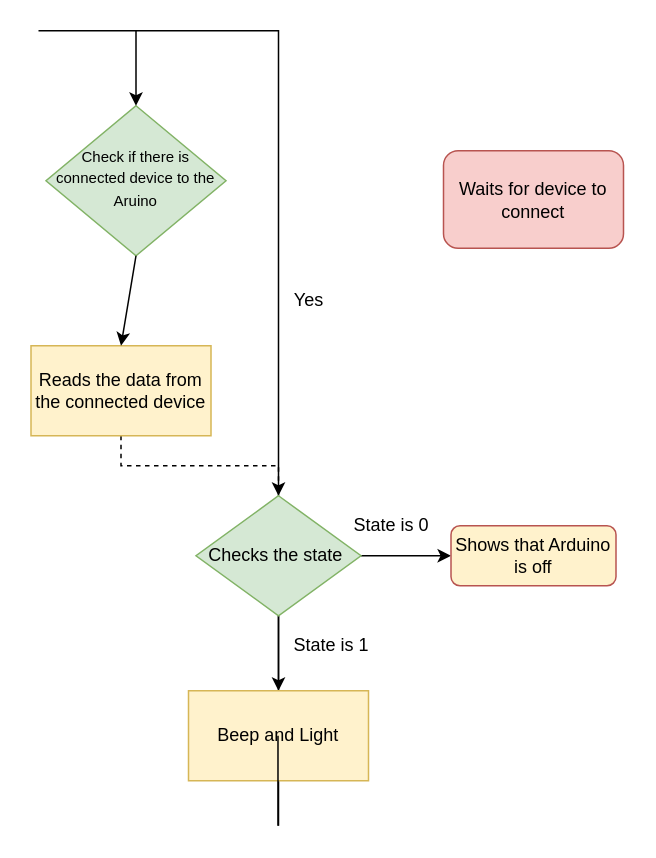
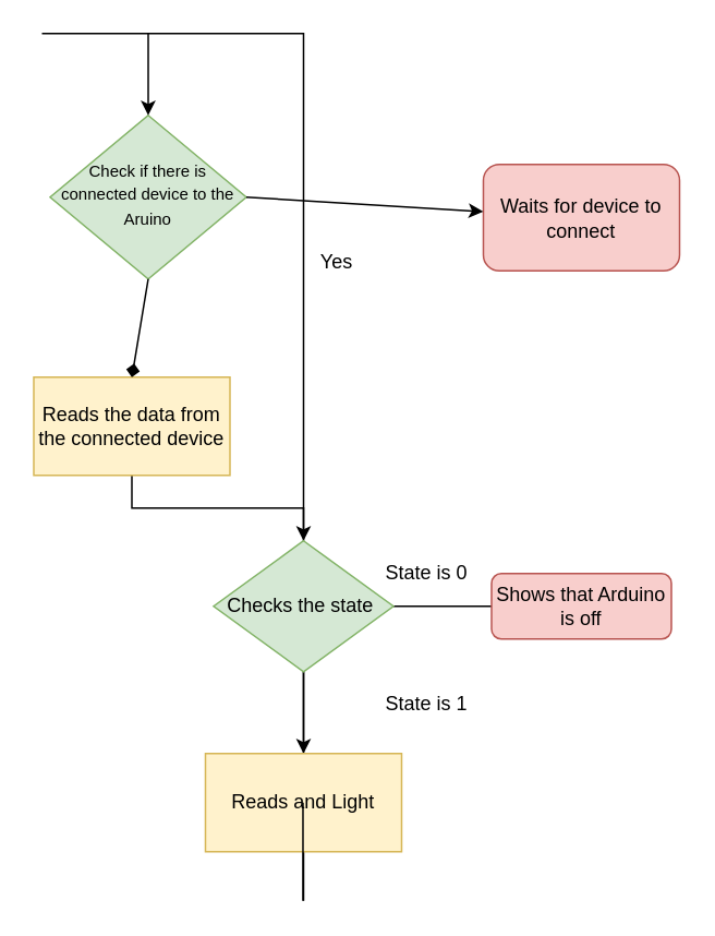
  <mxCell id="0" />
  <mxCell id="1" parent="0" />
  <mxCell id="2" value="&lt;font style=&quot;font-size: 10px&quot;&gt;Check if there is connected device to the Aruino&lt;/font&gt;" style="rhombus;whiteSpace=wrap;html=1;shadow=0;fontFamily=Helvetica;fontSize=12;align=center;strokeWidth=1;spacing=6;spacingTop=-4;fillColor=#d5e8d4;strokeColor=#82b366;" parent="1" vertex="1"><mxGeometry x="30" y="70" width="120" height="100" as="geometry" /></mxCell>
  <mxCell id="3" value="Waits for device to connect" style="rounded=1;whiteSpace=wrap;html=1;fontSize=12;glass=0;strokeWidth=1;shadow=0;fillColor=#f8cecc;strokeColor=#b85450;" parent="1" vertex="1"><mxGeometry x="295" y="100" width="120" height="65" as="geometry" /></mxCell>
  <mxCell id="4" style="edgeStyle=orthogonalEdgeStyle;rounded=0;orthogonalLoop=1;jettySize=auto;html=1;entryX=0.5;entryY=0;entryDx=0;entryDy=0;" edge="1" parent="1" target="2"><mxGeometry relative="1" as="geometry"><mxPoint x="145" y="70" as="targetPoint" /><mxPoint x="185" y="550" as="sourcePoint" /><Array as="points"><mxPoint x="25" y="20" /><mxPoint x="185" y="20" /></Array></mxGeometry></mxCell>
- <mxCell id="5" value="" style="edgeStyle=orthogonalEdgeStyle;rounded=0;orthogonalLoop=1;jettySize=auto;html=1;dashed=1;" edge="1" parent="1" source="6" target="9"><mxGeometry relative="1" as="geometry" /></mxCell>
+ <mxCell id="5" value="" style="edgeStyle=orthogonalEdgeStyle;rounded=0;orthogonalLoop=1;jettySize=auto;html=1;" edge="1" parent="1" source="6" target="9"><mxGeometry relative="1" as="geometry" /></mxCell>
  <mxCell id="6" value="Reads the data from the connected device" style="rounded=0;whiteSpace=wrap;html=1;fillColor=#fff2cc;strokeColor=#d6b656;" vertex="1" parent="1"><mxGeometry x="20" y="230" width="120" height="60" as="geometry" /></mxCell>
- <mxCell id="7" value="" style="edgeStyle=orthogonalEdgeStyle;rounded=0;orthogonalLoop=1;jettySize=auto;html=1;" edge="1" parent="1" source="9" target="10"><mxGeometry relative="1" as="geometry" /></mxCell>
+ <mxCell id="7" value="" style="edgeStyle=orthogonalEdgeStyle;rounded=0;orthogonalLoop=1;jettySize=auto;html=1;endArrow=none;" edge="1" parent="1" source="9" target="10"><mxGeometry relative="1" as="geometry" /></mxCell>
  <mxCell id="8" value="" style="edgeStyle=orthogonalEdgeStyle;rounded=0;orthogonalLoop=1;jettySize=auto;html=1;" edge="1" parent="1" source="9" target="12"><mxGeometry relative="1" as="geometry" /></mxCell>
  <mxCell id="9" value="Checks the state&amp;nbsp;" style="rhombus;whiteSpace=wrap;html=1;fillColor=#d5e8d4;strokeColor=#82b366;" vertex="1" parent="1"><mxGeometry x="130" y="330" width="110" height="80" as="geometry" /></mxCell>
- <mxCell id="10" value="Shows that Arduino is off" style="rounded=1;whiteSpace=wrap;html=1;fillColor=#fff2cc;strokeColor=#b85450;" vertex="1" parent="1"><mxGeometry x="300" y="350" width="110" height="40" as="geometry" /></mxCell>
+ <mxCell id="10" value="Shows that Arduino is off" style="rounded=1;whiteSpace=wrap;html=1;fillColor=#f8cecc;strokeColor=#b85450;" vertex="1" parent="1"><mxGeometry x="300" y="350" width="110" height="40" as="geometry" /></mxCell>
  <mxCell id="11" value="State is 0" style="text;html=1;align=center;verticalAlign=middle;resizable=0;points=[];autosize=1;" vertex="1" parent="1"><mxGeometry x="225" y="340" width="70" height="20" as="geometry" /></mxCell>
- <mxCell id="12" value="Beep and Light" style="rounded=0;whiteSpace=wrap;html=1;fillColor=#fff2cc;strokeColor=#d6b656;" vertex="1" parent="1"><mxGeometry x="125" y="460" width="120" height="60" as="geometry" /></mxCell>
+ <mxCell id="12" value="Reads and Light" style="rounded=0;whiteSpace=wrap;html=1;fillColor=#fff2cc;strokeColor=#d6b656;" vertex="1" parent="1"><mxGeometry x="125" y="460" width="120" height="60" as="geometry" /></mxCell>
  <mxCell id="13" value="" style="endArrow=none;html=1;" edge="1" parent="1"><mxGeometry width="50" height="50" relative="1" as="geometry"><mxPoint x="184.66" y="550" as="sourcePoint" /><mxPoint x="184.66" y="490" as="targetPoint" /><Array as="points" /></mxGeometry></mxCell>
- <mxCell id="15" value="" style="endArrow=classic;html=1;strokeColor=#000000;entryX=0.5;entryY=0;entryDx=0;entryDy=0;exitX=0.5;exitY=1;exitDx=0;exitDy=0;" edge="1" parent="1" source="2" target="6"><mxGeometry width="50" height="50" relative="1" as="geometry"><mxPoint x="160" y="220" as="sourcePoint" /><mxPoint x="210" y="170" as="targetPoint" /></mxGeometry></mxCell>
- <mxCell id="16" value="Yes" style="text;html=1;align=center;verticalAlign=middle;resizable=0;points=[];autosize=1;" vertex="1" parent="1"><mxGeometry x="185" y="190" width="40" height="20" as="geometry" /></mxCell>
- <mxCell id="17" value="State is 1" style="text;html=1;align=center;verticalAlign=middle;resizable=0;points=[];autosize=1;" vertex="1" parent="1"><mxGeometry x="185" y="420" width="70" height="20" as="geometry" /></mxCell>
+ <mxCell id="14" value="" style="endArrow=classic;html=1;strokeColor=#000000;exitX=1;exitY=0.5;exitDx=0;exitDy=0;" edge="1" parent="1" source="2" target="3"><mxGeometry width="50" height="50" relative="1" as="geometry"><mxPoint x="255" y="120" as="sourcePoint" /><mxPoint x="305" y="70" as="targetPoint" /></mxGeometry></mxCell>
+ <mxCell id="15" value="" style="endArrow=diamond;html=1;strokeColor=#000000;entryX=0.5;entryY=0;entryDx=0;entryDy=0;exitX=0.5;exitY=1;exitDx=0;exitDy=0;" edge="1" parent="1" source="2" target="6"><mxGeometry width="50" height="50" relative="1" as="geometry"><mxPoint x="160" y="220" as="sourcePoint" /><mxPoint x="210" y="170" as="targetPoint" /></mxGeometry></mxCell>
+ <mxCell id="16" value="Yes" style="text;html=1;align=center;verticalAlign=middle;resizable=0;points=[];autosize=1;" vertex="1" parent="1"><mxGeometry x="185" y="150" width="40" height="20" as="geometry" /></mxCell>
+ <mxCell id="17" value="State is 1" style="text;html=1;align=center;verticalAlign=middle;resizable=0;points=[];autosize=1;" vertex="1" parent="1"><mxGeometry x="225" y="420" width="70" height="20" as="geometry" /></mxCell>
